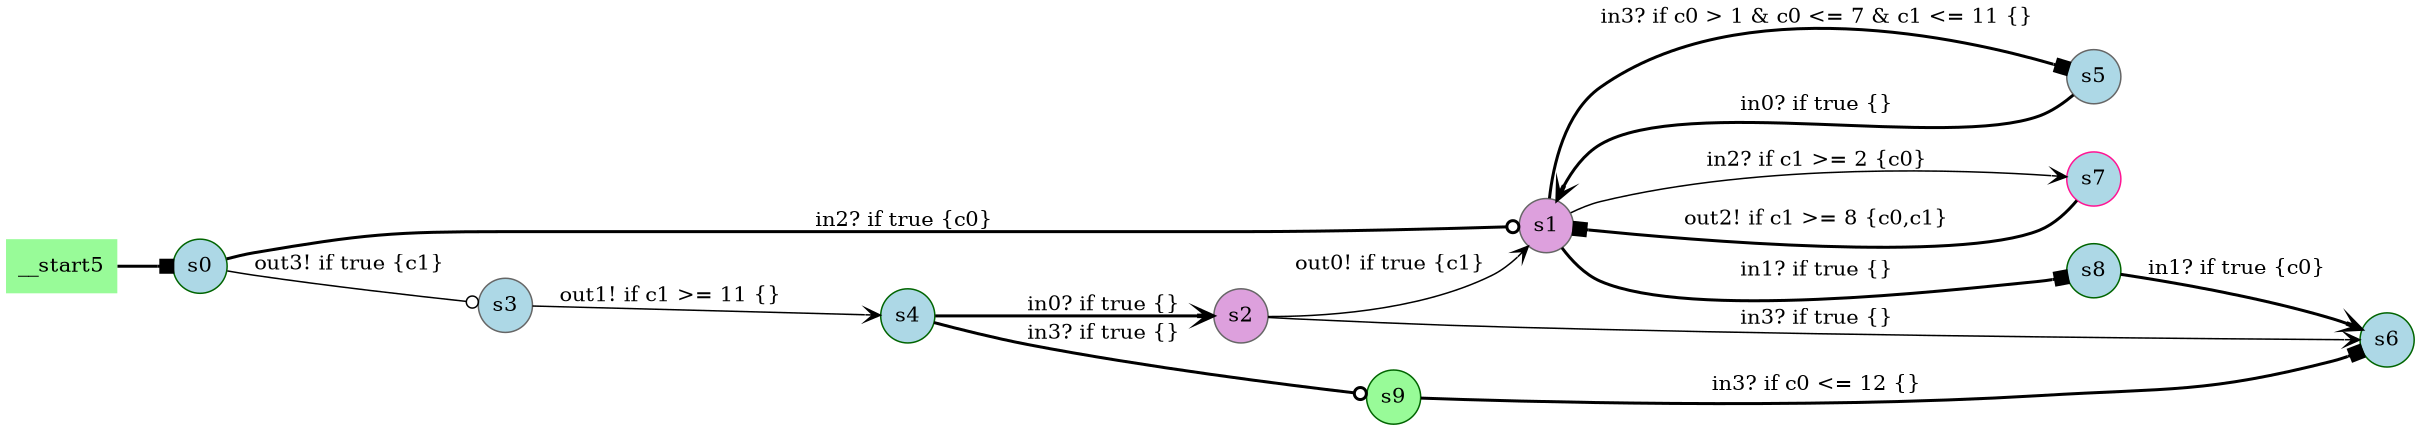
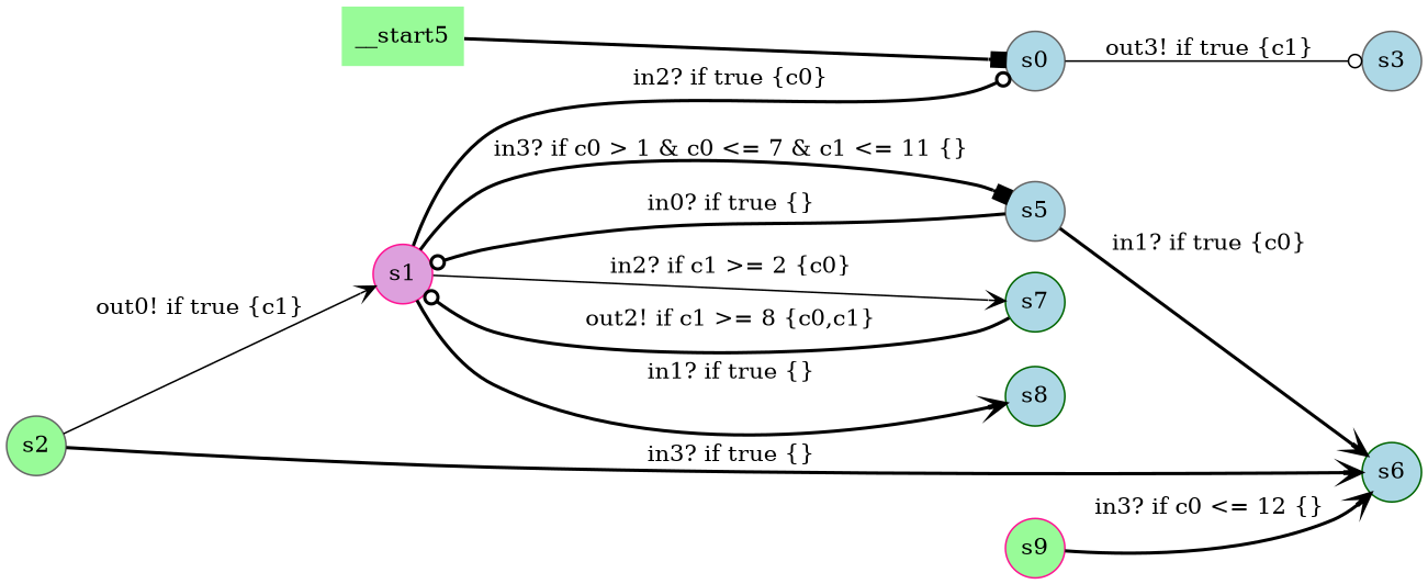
  digraph {
    rankdir=LR
    node [color=darkgreen fillcolor=lightblue shape=circle style=filled margin=0]
    edge [arrowhead=vee style=bold]
    n1 [color=deeppink fillcolor=palegreen label=__start5 shape=none margin=""]
-   n2 [label=s0]
-   n3 [color=gray40 fillcolor=plum label=s1]
+   n2 [color=gray40 label=s0]
+   n3 [color=deeppink fillcolor=plum label=s1]
    n4 [color=gray40 label=s3]
    n5 [color=gray40 label=s5]
-   n6 [color=deeppink label=s7]
+   n6 [label=s7]
    n7 [label=s8]
-   n8 [label=s4]
    n9 [label=s6]
-   n10 [color=gray40 fillcolor=plum label=s2]
-   n11 [fillcolor=palegreen label=s9]
+   n10 [color=gray40 fillcolor=palegreen label=s2]
+   n11 [color=deeppink fillcolor=palegreen label=s9]
    n1 -> n2 [arrowhead=box]
-   n2 -> n3 [arrowhead=odot label="in2? if true {c0} "]
+   n3 -> n2 [arrowhead=odot label="in2? if true {c0} "]
    n2 -> n4 [arrowhead=odot label="out3! if true {c1} " style=solid]
    n3 -> n5 [arrowhead=box label="in3? if c0 > 1 & c0 <= 7 & c1 <= 11 {} "]
    n3 -> n6 [label="in2? if c1 >= 2 {c0} " style=solid]
-   n3 -> n7 [arrowhead=box label="in1? if true {} "]
-   n4 -> n8 [label="out1! if c1 >= 11 {} " style=solid]
-   n5 -> n3 [label="in0? if true {} "]
-   n6 -> n3 [arrowhead=box label="out2! if c1 >= 8 {c0,c1} "]
-   n7 -> n9 [label="in1? if true {c0} "]
-   n8 -> n10 [label="in0? if true {} "]
-   n8 -> n11 [arrowhead=odot label="in3? if true {} "]
+   n3 -> n7 [label="in1? if true {} "]
+   n5 -> n3 [arrowhead=odot label="in0? if true {} "]
+   n6 -> n3 [arrowhead=odot label="out2! if c1 >= 8 {c0,c1} "]
+   n5 -> n9 [label="in1? if true {c0} "]
    n10 -> n3 [label="out0! if true {c1} " style=solid]
-   n10 -> n9 [label="in3? if true {} " style=solid]
-   n11 -> n9 [arrowhead=box label="in3? if c0 <= 12 {} "]
+   n10 -> n9 [label="in3? if true {} "]
+   n11 -> n9 [label="in3? if c0 <= 12 {} "]
  }
